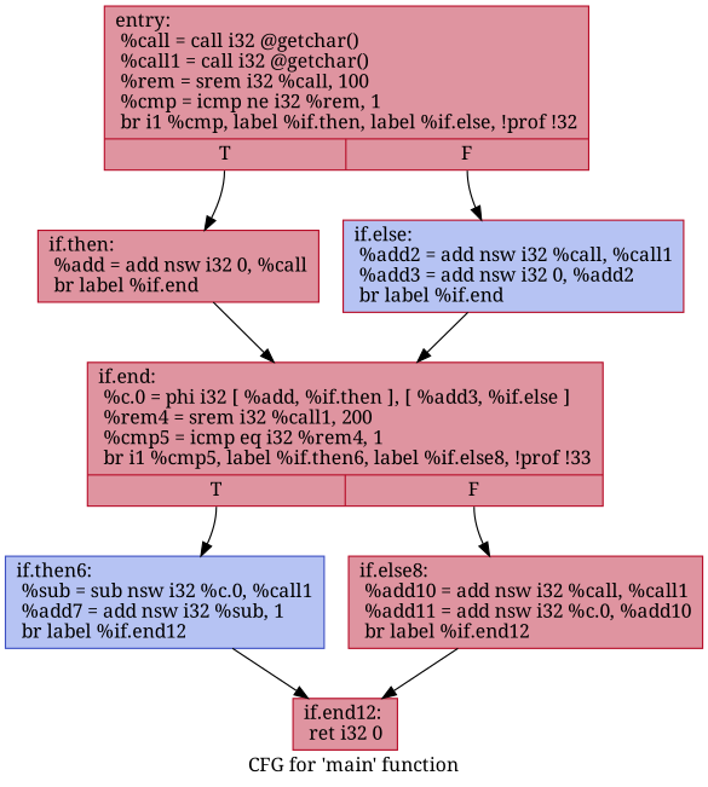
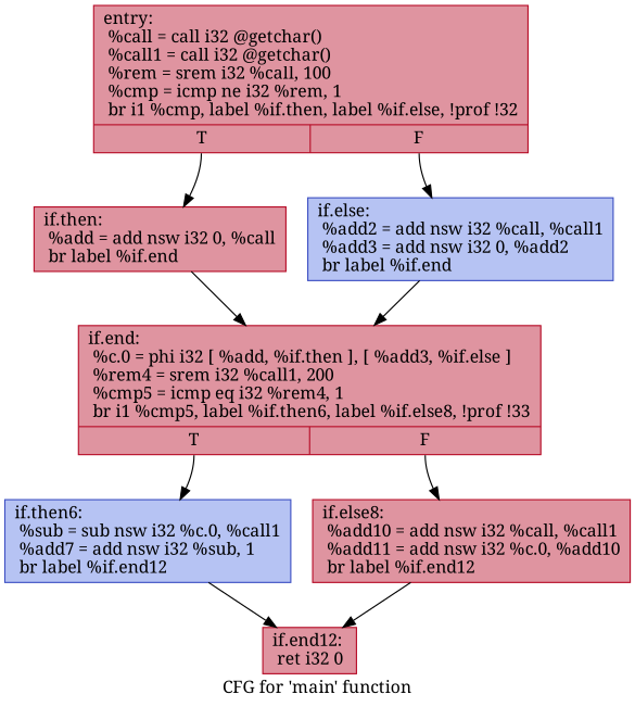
  digraph {
    label="CFG for 'main' function"
    fontname="Noto Serif"
    node [color="#b70d28ff" fillcolor="#b70d2870" shape=record style=filled fontname="Noto Serif"]
    edge [fontname="Noto Serif"]
    n1 [label="{entry:\l  %call = call i32 @getchar()\l  %call1 = call i32 @getchar()\l  %rem = srem i32 %call, 100\l  %cmp = icmp ne i32 %rem, 1\l  br i1 %cmp, label %if.then, label %if.else, !prof !32\l|{<s0>T|<s1>F}}"]
    n2 [label="{if.then:                                          \l  %add = add nsw i32 0, %call\l  br label %if.end\l}"]
-   n3 [fillcolor="#5977e370" label="{if.else:                                          \l  %add2 = add nsw i32 %call, %call1\l  %add3 = add nsw i32 0, %add2\l  br label %if.end\l}"]
+   n3 [color="#3d50c3ff" fillcolor="#5977e370" label="{if.else:                                          \l  %add2 = add nsw i32 %call, %call1\l  %add3 = add nsw i32 0, %add2\l  br label %if.end\l}"]
    n4 [label="{if.end:                                           \l  %c.0 = phi i32 [ %add, %if.then ], [ %add3, %if.else ]\l  %rem4 = srem i32 %call1, 200\l  %cmp5 = icmp eq i32 %rem4, 1\l  br i1 %cmp5, label %if.then6, label %if.else8, !prof !33\l|{<s0>T|<s1>F}}"]
    n5 [color="#3d50c3ff" fillcolor="#5977e370" label="{if.then6:                                         \l  %sub = sub nsw i32 %c.0, %call1\l  %add7 = add nsw i32 %sub, 1\l  br label %if.end12\l}"]
    n6 [label="{if.else8:                                         \l  %add10 = add nsw i32 %call, %call1\l  %add11 = add nsw i32 %c.0, %add10\l  br label %if.end12\l}"]
    n7 [label="{if.end12:                                         \l  ret i32 0\l}"]
    n1 -> n2 [tailport=s0]
    n1 -> n3 [tailport=s1]
    n2 -> n4
    n3 -> n4
    n4 -> n5 [tailport=s0]
    n4 -> n6 [tailport=s1]
    n5 -> n7
    n6 -> n7
  }
